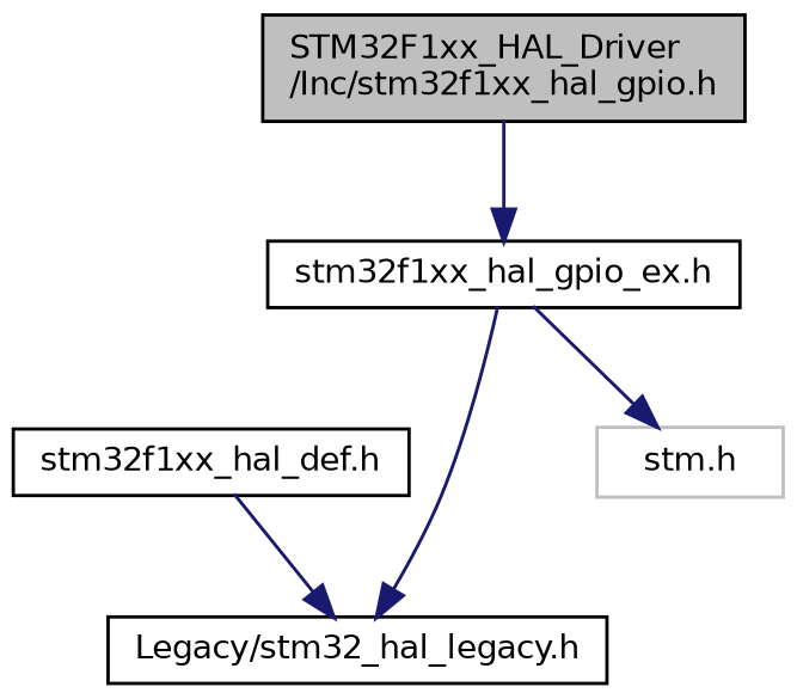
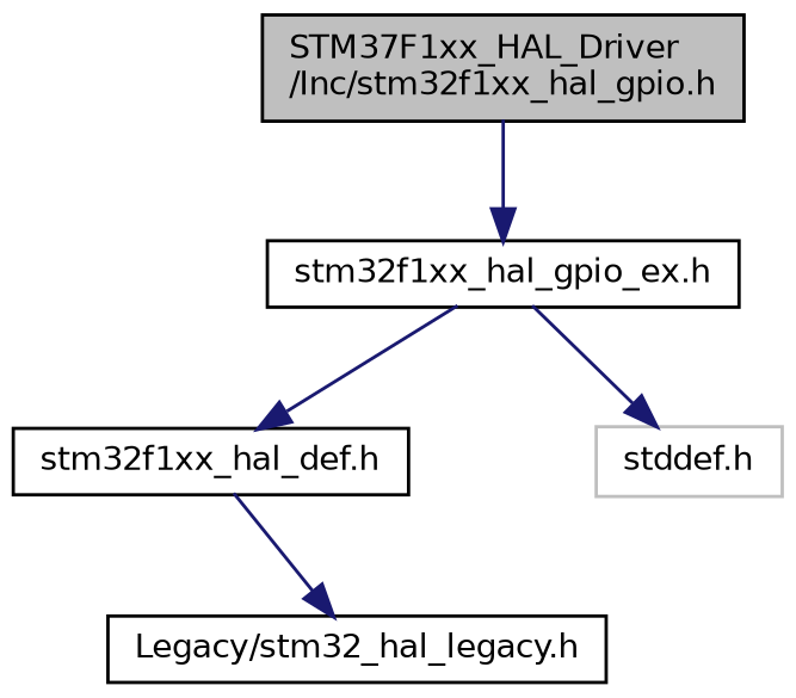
  digraph {
    node [color=black fillcolor=white fontname=Helvetica fontsize=10 shape=record style=filled]
    edge [color=midnightblue fontname=Helvetica fontsize=10 labelfontname=Helvetica labelfontsize=10 style=solid]
-   n1 [fillcolor=grey75 fontcolor=black height=0.2 label="STM32F1xx_HAL_Driver\l/Inc/stm32f1xx_hal_gpio.h" width=0.4]
+   n1 [fillcolor=grey75 fontcolor=black height=0.2 label="STM37F1xx_HAL_Driver\l/Inc/stm32f1xx_hal_gpio.h" width=0.4]
    n2 [height=0.2 label="stm32f1xx_hal_gpio_ex.h" width=0.4]
    n3 [height=0.2 label="stm32f1xx_hal_def.h" width=0.4]
    n4 [height=0.2 label="Legacy/stm32_hal_legacy.h" width=0.4]
-   n5 [color=grey75 height=0.2 label="stm.h" width=0.4]
+   n5 [color=grey75 height=0.2 label="stddef.h" width=0.4]
    n1 -> n2
-   n2 -> n4
+   n2 -> n3
    n2 -> n5
    n3 -> n4
  }
